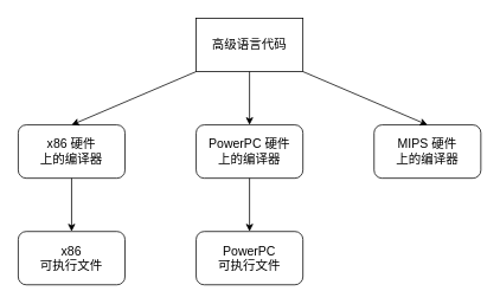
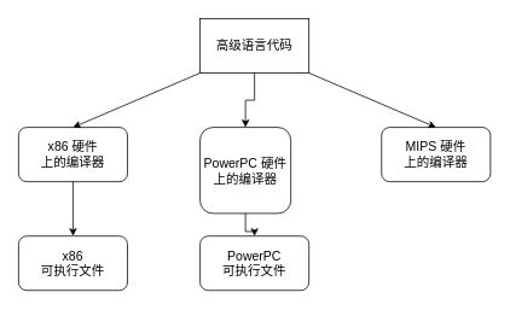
  <mxCell id="0" />
  <mxCell id="1" parent="0" />
  <mxCell id="2" style="edgeStyle=orthogonalEdgeStyle;rounded=0;orthogonalLoop=1;jettySize=auto;html=1;entryX=0.5;entryY=0;entryDx=0;entryDy=0;" parent="1" source="5" target="7" edge="1"><mxGeometry relative="1" as="geometry" /></mxCell>
  <mxCell id="3" style="rounded=0;orthogonalLoop=1;jettySize=auto;html=1;exitX=1;exitY=1;exitDx=0;exitDy=0;entryX=0.5;entryY=0;entryDx=0;entryDy=0;" parent="1" source="5" target="10" edge="1"><mxGeometry relative="1" as="geometry" /></mxCell>
  <mxCell id="4" style="rounded=0;orthogonalLoop=1;jettySize=auto;html=1;exitX=0;exitY=1;exitDx=0;exitDy=0;entryX=0.5;entryY=0;entryDx=0;entryDy=0;" parent="1" source="5" target="9" edge="1"><mxGeometry relative="1" as="geometry" /></mxCell>
  <mxCell id="5" value="&lt;font style=&quot;font-size: 14px;&quot;&gt;高级语言代码&lt;/font&gt;" style="rounded=0;whiteSpace=wrap;html=1;fillColor=none;" parent="1" vertex="1"><mxGeometry x="220" y="20" width="120" height="60" as="geometry" /></mxCell>
  <mxCell id="6" style="edgeStyle=orthogonalEdgeStyle;rounded=0;orthogonalLoop=1;jettySize=auto;html=1;entryX=0.5;entryY=0;entryDx=0;entryDy=0;" parent="1" source="7" target="12" edge="1"><mxGeometry relative="1" as="geometry" /></mxCell>
- <mxCell id="7" value="&lt;font style=&quot;font-size: 14px;&quot;&gt;PowerPC 硬件&lt;br&gt;上的编译器&lt;/font&gt;" style="rounded=1;whiteSpace=wrap;html=1;fillColor=none;" parent="1" vertex="1"><mxGeometry x="220" y="140" width="120" height="60" as="geometry" /></mxCell>
+ <mxCell id="7" value="&lt;font style=&quot;font-size: 14px;&quot;&gt;PowerPC 硬件&lt;br&gt;上的编译器&lt;/font&gt;" style="rounded=1;whiteSpace=wrap;html=1;fillColor=none;" parent="1" vertex="1"><mxGeometry x="220" y="140" width="100" height="95" as="geometry" /></mxCell>
  <mxCell id="8" style="edgeStyle=orthogonalEdgeStyle;rounded=0;orthogonalLoop=1;jettySize=auto;html=1;exitX=0.5;exitY=1;exitDx=0;exitDy=0;entryX=0.5;entryY=0;entryDx=0;entryDy=0;" parent="1" source="9" target="11" edge="1"><mxGeometry relative="1" as="geometry" /></mxCell>
  <mxCell id="9" value="&lt;font style=&quot;font-size: 14px;&quot;&gt;x86 硬件&lt;br&gt;上的编译器&lt;/font&gt;" style="rounded=1;whiteSpace=wrap;html=1;fillColor=none;" parent="1" vertex="1"><mxGeometry x="20" y="140" width="120" height="60" as="geometry" /></mxCell>
  <mxCell id="10" value="&lt;font style=&quot;font-size: 14px;&quot;&gt;MIPS 硬件&lt;br&gt;上的编译器&lt;/font&gt;" style="rounded=1;whiteSpace=wrap;html=1;fillColor=none;" parent="1" vertex="1"><mxGeometry x="420" y="140" width="120" height="60" as="geometry" /></mxCell>
  <mxCell id="11" value="&lt;font style=&quot;font-size: 14px;&quot;&gt;x86&lt;br&gt;可执行文件&lt;/font&gt;" style="rounded=1;whiteSpace=wrap;html=1;fillColor=none;" parent="1" vertex="1"><mxGeometry x="20" y="260" width="120" height="60" as="geometry" /></mxCell>
  <mxCell id="12" value="&lt;font style=&quot;font-size: 14px;&quot;&gt;PowerPC&lt;br&gt;可执行文件&lt;/font&gt;" style="rounded=1;whiteSpace=wrap;html=1;fillColor=none;" parent="1" vertex="1"><mxGeometry x="220" y="260" width="120" height="60" as="geometry" /></mxCell>
